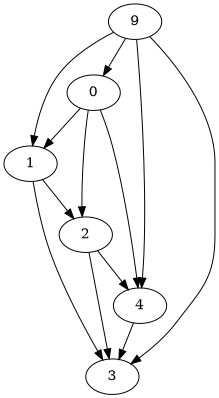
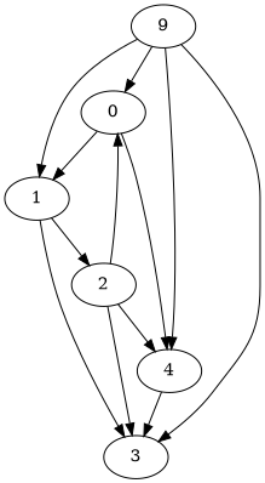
  strict digraph {
    0
    1
    2
    4
    3
    n6 [label=9]
    0 -> 1
-   0 -> 2
+   2 -> 0
    0 -> 4
    1 -> 2
    1 -> 3
    2 -> 4
    2 -> 3
    4 -> 3
    n6 -> 0
    n6 -> 1
    n6 -> 4
    n6 -> 3
  }
